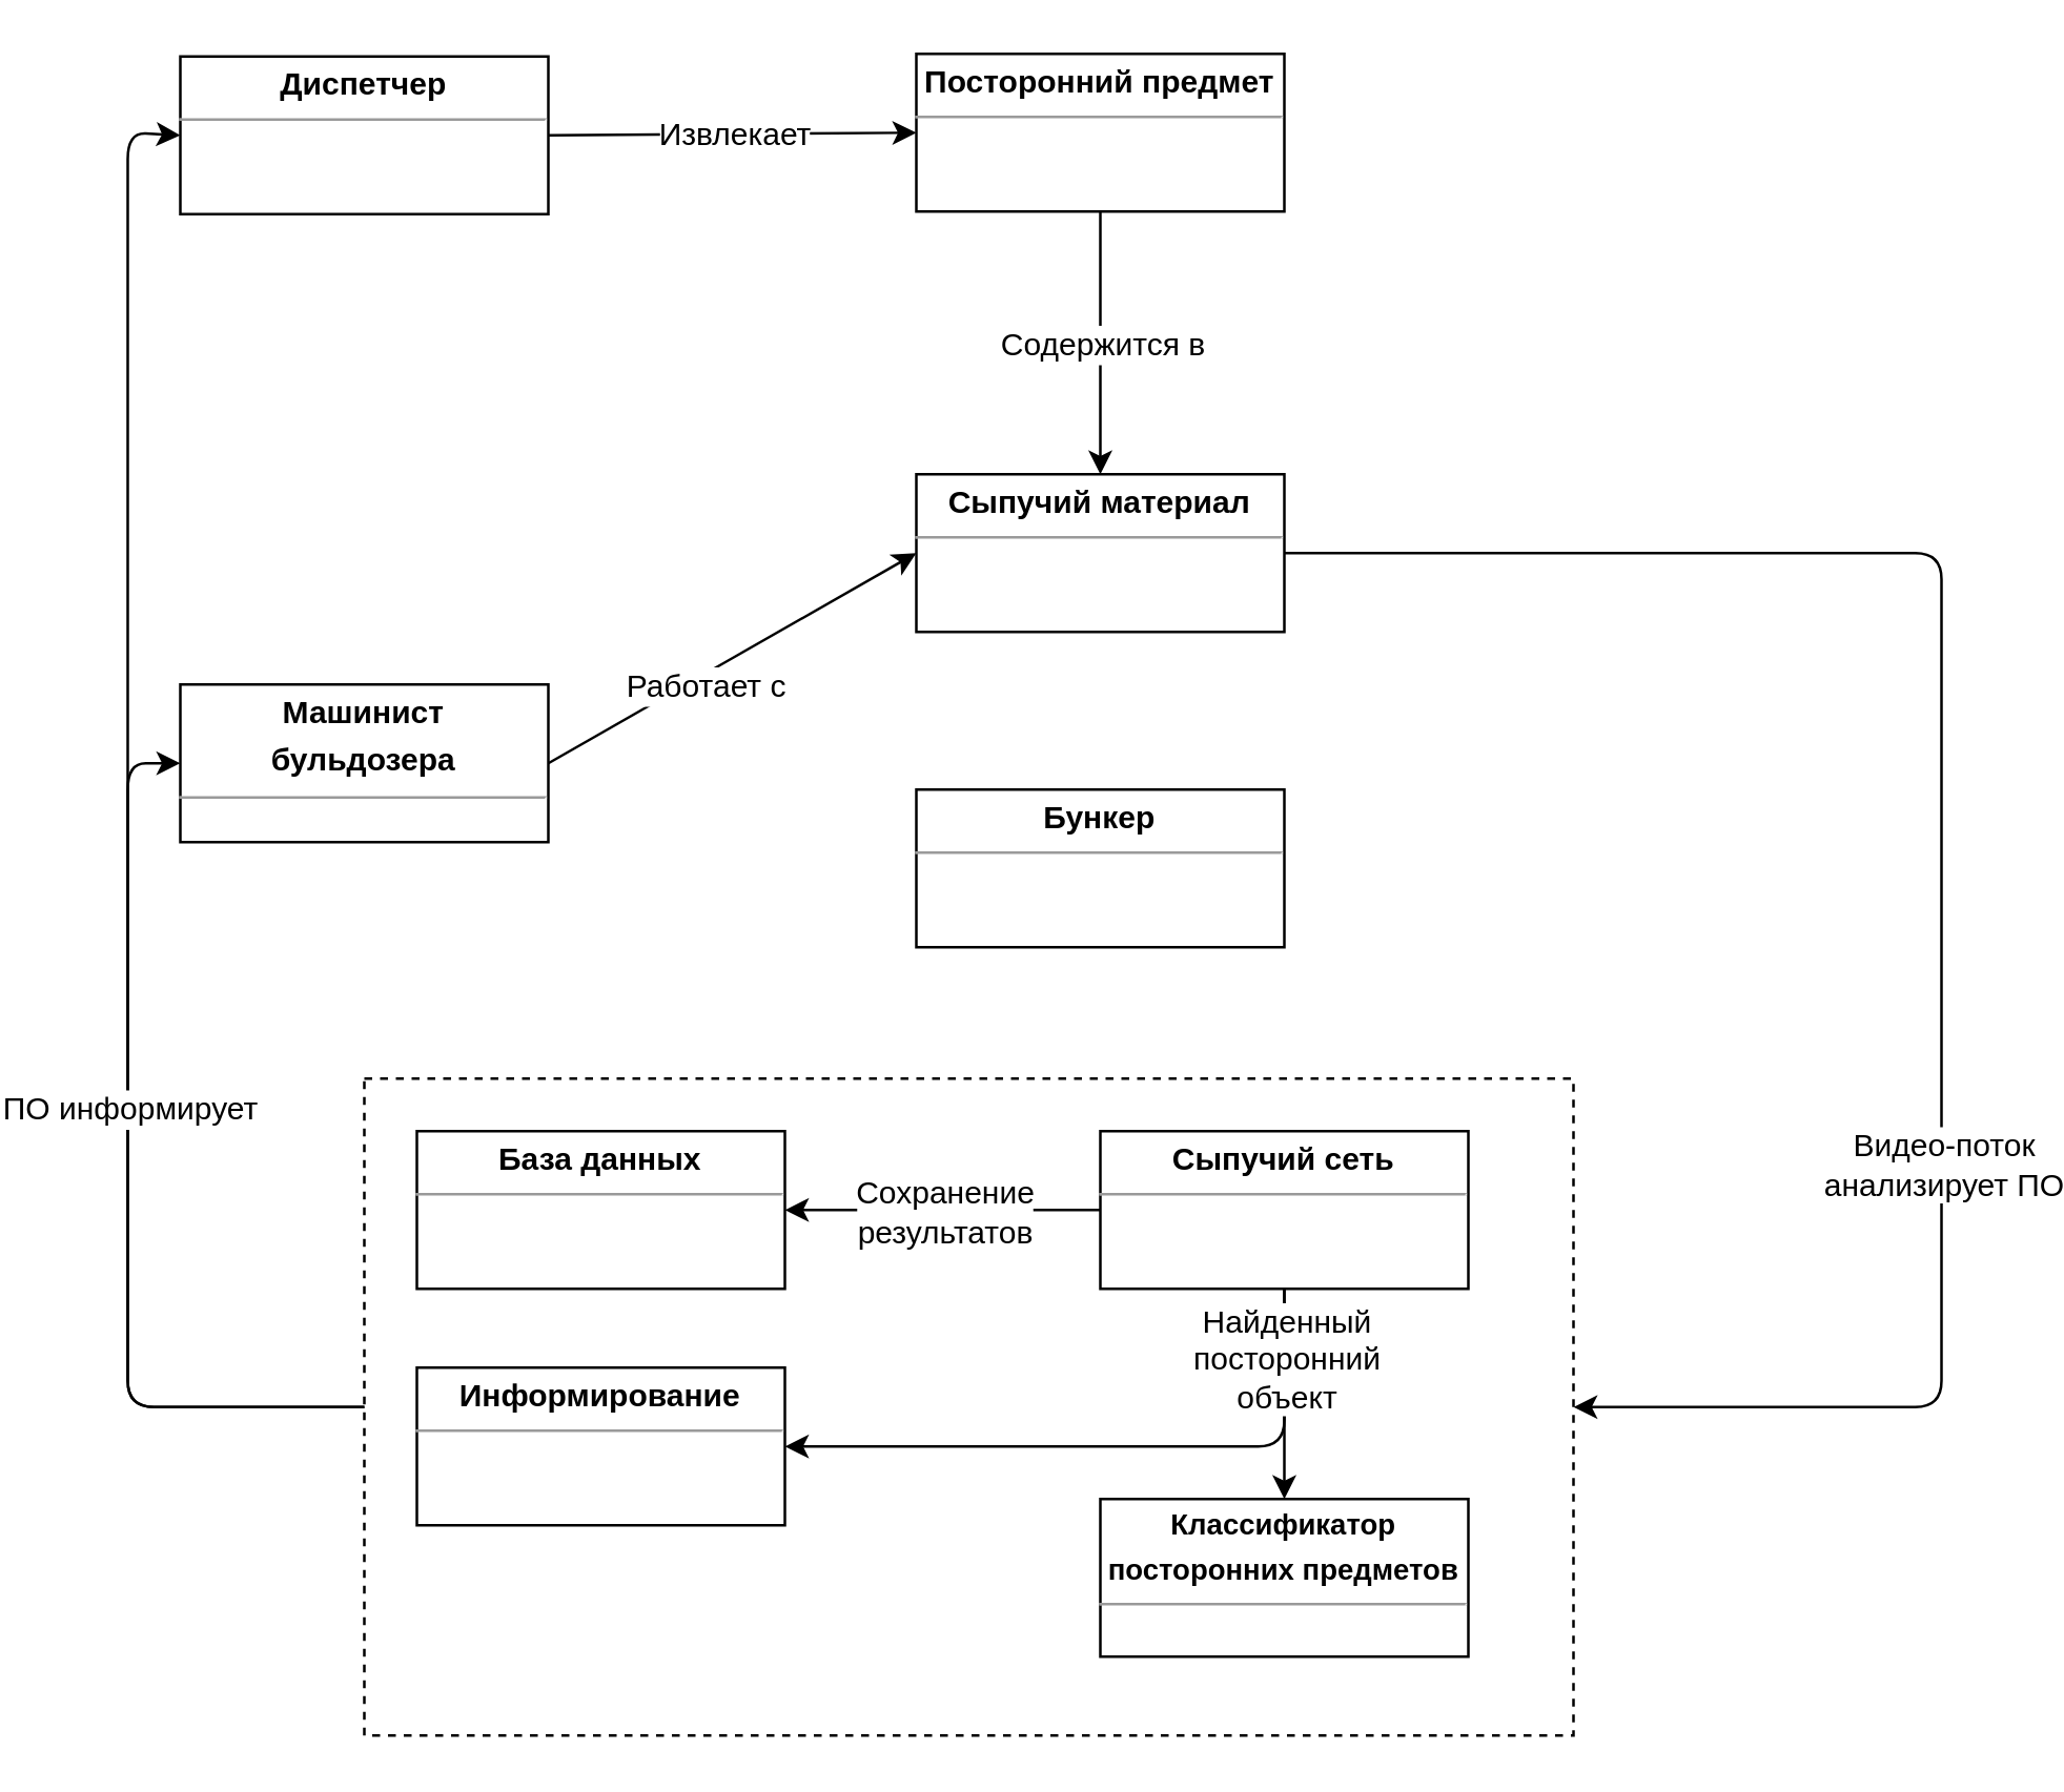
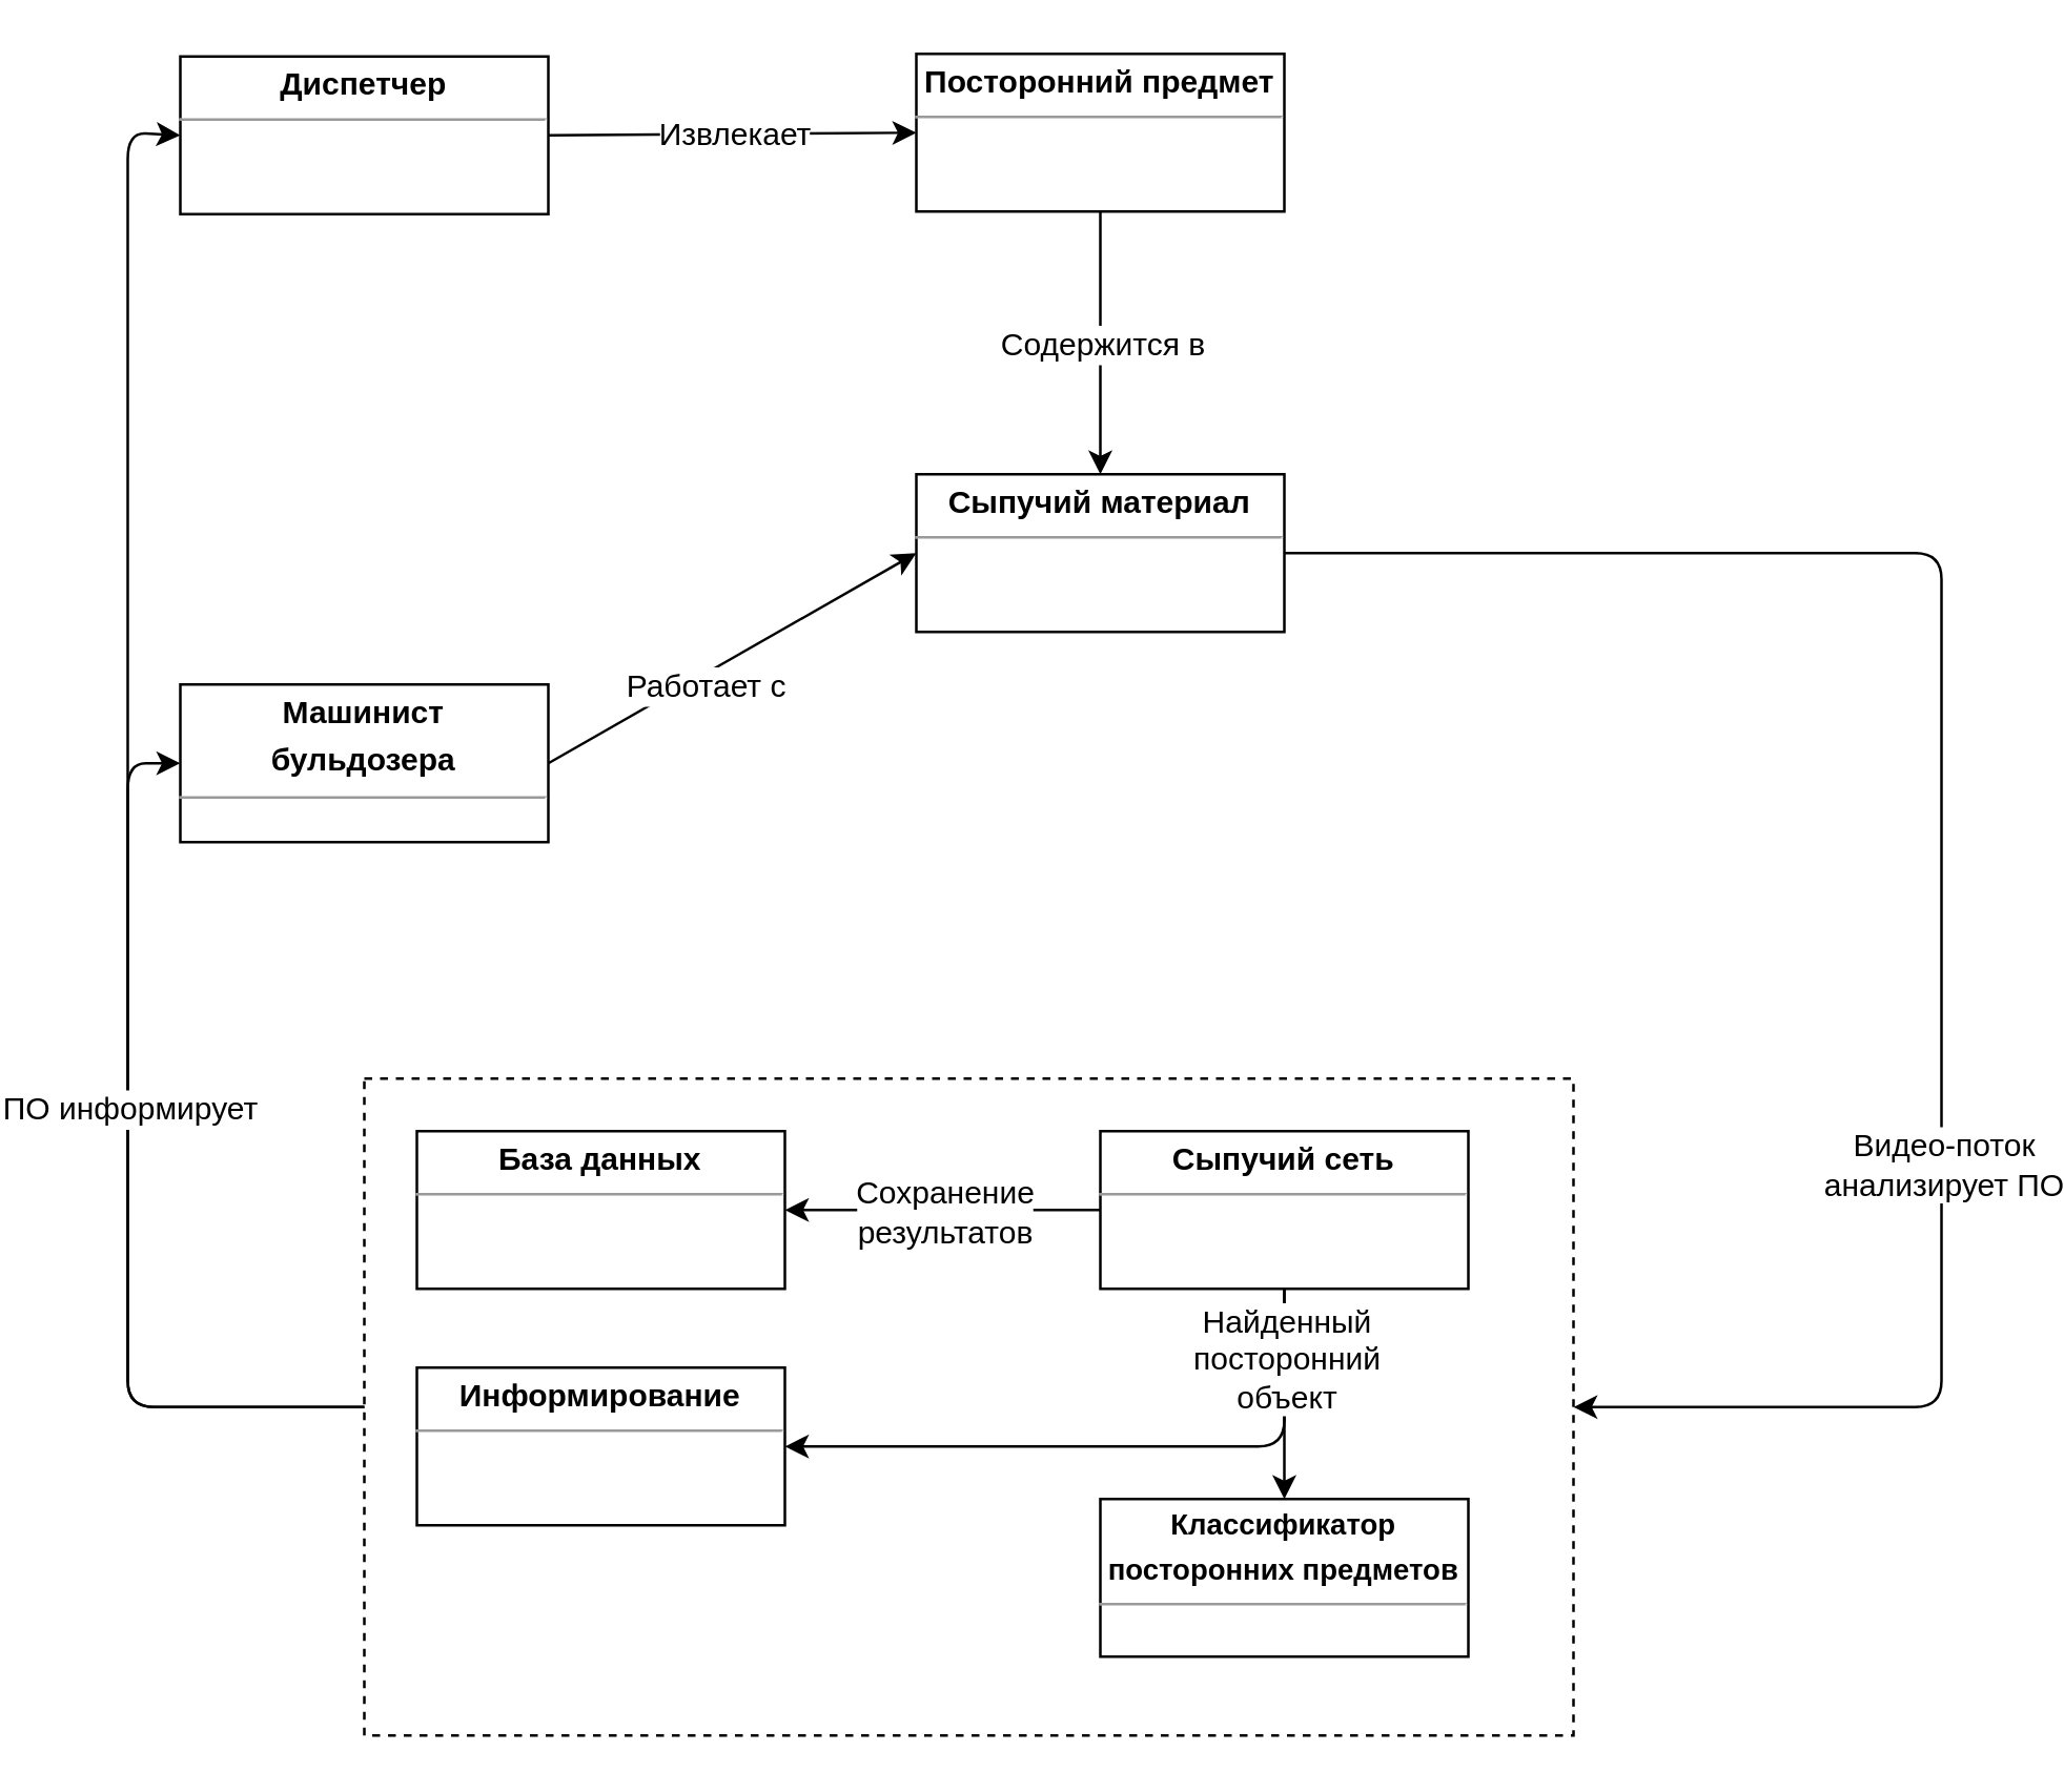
  <mxCell id="0" />
  <mxCell id="1" parent="0" />
  <mxCell id="2" value="&lt;p style=&quot;margin: 0px ; margin-top: 4px ; text-align: center&quot;&gt;&lt;b&gt;Диспетчер&lt;/b&gt;&lt;/p&gt;&lt;hr size=&quot;1&quot;&gt;&lt;div style=&quot;height: 2px&quot;&gt;&lt;/div&gt;" style="verticalAlign=top;align=left;overflow=fill;fontSize=12;fontFamily=Helvetica;html=1;" parent="1" vertex="1"><mxGeometry x="40" y="21" width="140" height="60" as="geometry" /></mxCell>
  <mxCell id="3" value="&lt;p style=&quot;margin: 0px ; margin-top: 4px ; text-align: center&quot;&gt;&lt;b&gt;Машинист&lt;/b&gt;&lt;/p&gt;&lt;p style=&quot;margin: 0px ; margin-top: 4px ; text-align: center&quot;&gt;&lt;b&gt;бульдозера&lt;/b&gt;&lt;/p&gt;&lt;hr size=&quot;1&quot;&gt;&lt;div style=&quot;height: 2px&quot;&gt;&lt;/div&gt;" style="verticalAlign=top;align=left;overflow=fill;fontSize=12;fontFamily=Helvetica;html=1;" parent="1" vertex="1"><mxGeometry x="40" y="260" width="140" height="60" as="geometry" /></mxCell>
- <mxCell id="4" value="&lt;p style=&quot;margin: 0px ; margin-top: 4px ; text-align: center&quot;&gt;&lt;b&gt;Бункер&lt;/b&gt;&lt;/p&gt;&lt;hr size=&quot;1&quot;&gt;&lt;div style=&quot;height: 2px&quot;&gt;&lt;/div&gt;" style="verticalAlign=top;align=left;overflow=fill;fontSize=12;fontFamily=Helvetica;html=1;" parent="1" vertex="1"><mxGeometry x="320" y="300" width="140" height="60" as="geometry" /></mxCell>
  <mxCell id="5" value="&lt;p style=&quot;margin: 0px ; margin-top: 4px ; text-align: center&quot;&gt;&lt;b&gt;Посторонний предмет&lt;/b&gt;&lt;/p&gt;&lt;hr size=&quot;1&quot;&gt;&lt;div style=&quot;height: 2px&quot;&gt;&lt;/div&gt;" style="verticalAlign=top;align=left;overflow=fill;fontSize=12;fontFamily=Helvetica;html=1;" parent="1" vertex="1"><mxGeometry x="320" y="20" width="140" height="60" as="geometry" /></mxCell>
  <mxCell id="6" value="&lt;p style=&quot;margin: 0px ; margin-top: 4px ; text-align: center&quot;&gt;&lt;b&gt;Сыпучий материал&lt;/b&gt;&lt;/p&gt;&lt;hr size=&quot;1&quot;&gt;&lt;div style=&quot;height: 2px&quot;&gt;&lt;/div&gt;" style="verticalAlign=top;align=left;overflow=fill;fontSize=12;fontFamily=Helvetica;html=1;" parent="1" vertex="1"><mxGeometry x="320" y="180" width="140" height="60" as="geometry" /></mxCell>
  <mxCell id="7" value="" style="endArrow=classic;html=1;exitX=0.5;exitY=1;exitDx=0;exitDy=0;entryX=0.5;entryY=0;entryDx=0;entryDy=0;" parent="1" source="5" target="6" edge="1"><mxGeometry width="50" height="50" relative="1" as="geometry"><mxPoint x="470" y="190" as="sourcePoint" /><mxPoint x="520" y="140" as="targetPoint" /></mxGeometry></mxCell>
  <mxCell id="8" value="Содержится в" style="text;html=1;resizable=0;points=[];align=center;verticalAlign=middle;labelBackgroundColor=#ffffff;" parent="7" vertex="1" connectable="0"><mxGeometry x="0.31" y="4" relative="1" as="geometry"><mxPoint x="-4" y="-16" as="offset" /></mxGeometry></mxCell>
  <mxCell id="9" value="" style="endArrow=classic;html=1;exitX=1;exitY=0.5;exitDx=0;exitDy=0;entryX=0;entryY=0.5;entryDx=0;entryDy=0;" parent="1" source="3" target="6" edge="1"><mxGeometry width="50" height="50" relative="1" as="geometry"><mxPoint x="300" y="130" as="sourcePoint" /><mxPoint x="350" y="80" as="targetPoint" /></mxGeometry></mxCell>
  <mxCell id="10" value="Работает с" style="text;html=1;resizable=0;points=[];align=center;verticalAlign=middle;labelBackgroundColor=#ffffff;" parent="9" vertex="1" connectable="0"><mxGeometry x="-0.263" y="-1" relative="1" as="geometry"><mxPoint x="8" y="-1" as="offset" /></mxGeometry></mxCell>
  <mxCell id="11" value="" style="endArrow=classic;html=1;exitX=1;exitY=0.5;exitDx=0;exitDy=0;entryX=0;entryY=0.5;entryDx=0;entryDy=0;" parent="1" source="2" target="5" edge="1"><mxGeometry width="50" height="50" relative="1" as="geometry"><mxPoint x="240" y="100" as="sourcePoint" /><mxPoint x="290" y="50" as="targetPoint" /></mxGeometry></mxCell>
  <mxCell id="12" value="Извлекает" style="text;html=1;resizable=0;points=[];align=center;verticalAlign=middle;labelBackgroundColor=#ffffff;" parent="11" vertex="1" connectable="0"><mxGeometry x="-0.175" y="-3" relative="1" as="geometry"><mxPoint x="12" y="-3" as="offset" /></mxGeometry></mxCell>
  <mxCell id="13" value="" style="rounded=0;whiteSpace=wrap;html=1;dashed=1;" parent="1" vertex="1"><mxGeometry x="110" y="410" width="460" height="250" as="geometry" /></mxCell>
  <mxCell id="14" value="&lt;p style=&quot;margin: 0px ; margin-top: 4px ; text-align: center&quot;&gt;&lt;b&gt;База данных&lt;/b&gt;&lt;/p&gt;&lt;hr size=&quot;1&quot;&gt;&lt;div style=&quot;height: 2px&quot;&gt;&lt;/div&gt;" style="verticalAlign=top;align=left;overflow=fill;fontSize=12;fontFamily=Helvetica;html=1;" parent="1" vertex="1"><mxGeometry x="130" y="430" width="140" height="60" as="geometry" /></mxCell>
  <mxCell id="15" value="&lt;p style=&quot;margin: 0px ; margin-top: 4px ; text-align: center&quot;&gt;&lt;b&gt;Сыпучий сеть&lt;/b&gt;&lt;/p&gt;&lt;hr size=&quot;1&quot;&gt;&lt;div style=&quot;height: 2px&quot;&gt;&lt;/div&gt;" style="verticalAlign=top;align=left;overflow=fill;fontSize=12;fontFamily=Helvetica;html=1;" parent="1" vertex="1"><mxGeometry x="390" y="430" width="140" height="60" as="geometry" /></mxCell>
  <mxCell id="16" value="&lt;p style=&quot;margin: 4px 0px 0px ; text-align: center ; font-size: 11px&quot;&gt;&lt;b&gt;&lt;font style=&quot;font-size: 11px&quot;&gt;Классификатор&lt;/font&gt;&lt;/b&gt;&lt;/p&gt;&lt;p style=&quot;margin: 4px 0px 0px ; text-align: center ; font-size: 11px&quot;&gt;&lt;b&gt;&lt;font style=&quot;font-size: 11px&quot;&gt;посторонних&amp;nbsp;&lt;/font&gt;&lt;/b&gt;&lt;b&gt;предметов&lt;/b&gt;&lt;/p&gt;&lt;hr size=&quot;1&quot; style=&quot;font-size: 11px&quot;&gt;&lt;div style=&quot;height: 2px ; font-size: 11px&quot;&gt;&lt;/div&gt;" style="verticalAlign=top;align=left;overflow=fill;fontSize=12;fontFamily=Helvetica;html=1;" parent="1" vertex="1"><mxGeometry x="390" y="570" width="140" height="60" as="geometry" /></mxCell>
  <mxCell id="17" value="&lt;p style=&quot;margin: 0px ; margin-top: 4px ; text-align: center&quot;&gt;&lt;b&gt;Информирование&lt;/b&gt;&lt;/p&gt;&lt;hr size=&quot;1&quot;&gt;&lt;div style=&quot;height: 2px&quot;&gt;&lt;/div&gt;" style="verticalAlign=top;align=left;overflow=fill;fontSize=12;fontFamily=Helvetica;html=1;" parent="1" vertex="1"><mxGeometry x="130" y="520" width="140" height="60" as="geometry" /></mxCell>
  <mxCell id="18" value="" style="endArrow=classic;html=1;exitX=0;exitY=0.5;exitDx=0;exitDy=0;entryX=1;entryY=0.5;entryDx=0;entryDy=0;" parent="1" source="15" target="14" edge="1"><mxGeometry width="50" height="50" relative="1" as="geometry"><mxPoint x="40" y="580" as="sourcePoint" /><mxPoint x="90" y="530" as="targetPoint" /></mxGeometry></mxCell>
  <mxCell id="19" value="Сохранение&lt;br&gt;результатов" style="text;html=1;resizable=0;points=[];align=center;verticalAlign=middle;labelBackgroundColor=#ffffff;" parent="18" vertex="1" connectable="0"><mxGeometry x="0.17" y="-2" relative="1" as="geometry"><mxPoint x="10" y="2" as="offset" /></mxGeometry></mxCell>
  <mxCell id="20" value="" style="endArrow=classic;html=1;entryX=1;entryY=0.5;entryDx=0;entryDy=0;exitX=0.5;exitY=1;exitDx=0;exitDy=0;" parent="1" source="15" target="17" edge="1"><mxGeometry width="50" height="50" relative="1" as="geometry"><mxPoint x="310" y="580" as="sourcePoint" /><mxPoint x="360" y="530" as="targetPoint" /><Array as="points"><mxPoint x="460" y="550" /><mxPoint x="340" y="550" /></Array></mxGeometry></mxCell>
  <mxCell id="21" value="" style="endArrow=classic;html=1;exitX=1;exitY=0.5;exitDx=0;exitDy=0;entryX=1;entryY=0.5;entryDx=0;entryDy=0;" parent="1" source="6" target="13" edge="1"><mxGeometry width="50" height="50" relative="1" as="geometry"><mxPoint x="570" y="270" as="sourcePoint" /><mxPoint x="620" y="220" as="targetPoint" /><Array as="points"><mxPoint x="710" y="210" /><mxPoint x="710" y="535" /></Array></mxGeometry></mxCell>
  <mxCell id="22" value="Видео-поток&lt;br&gt;анализирует ПО" style="text;html=1;resizable=0;points=[];align=center;verticalAlign=middle;labelBackgroundColor=#ffffff;" parent="21" vertex="1" connectable="0"><mxGeometry x="0.348" relative="1" as="geometry"><mxPoint as="offset" /></mxGeometry></mxCell>
  <mxCell id="23" value="" style="endArrow=classic;html=1;exitX=0;exitY=0.5;exitDx=0;exitDy=0;entryX=0;entryY=0.5;entryDx=0;entryDy=0;" parent="1" source="13" target="3" edge="1"><mxGeometry width="50" height="50" relative="1" as="geometry"><mxPoint x="80" y="530" as="sourcePoint" /><mxPoint x="130" y="480" as="targetPoint" /><Array as="points"><mxPoint x="20" y="535" /><mxPoint x="20" y="290" /></Array></mxGeometry></mxCell>
  <mxCell id="24" value="" style="endArrow=classic;html=1;exitX=0;exitY=0.5;exitDx=0;exitDy=0;entryX=0;entryY=0.5;entryDx=0;entryDy=0;" parent="1" source="13" target="2" edge="1"><mxGeometry width="50" height="50" relative="1" as="geometry"><mxPoint x="120" y="510" as="sourcePoint" /><mxPoint x="30" y="110" as="targetPoint" /><Array as="points"><mxPoint x="20" y="535" /><mxPoint x="20" y="50" /></Array></mxGeometry></mxCell>
  <mxCell id="25" value="ПО информирует" style="text;html=1;resizable=0;points=[];align=center;verticalAlign=middle;labelBackgroundColor=#ffffff;" parent="24" vertex="1" connectable="0"><mxGeometry x="-0.315" relative="1" as="geometry"><mxPoint as="offset" /></mxGeometry></mxCell>
  <mxCell id="26" value="" style="endArrow=classic;html=1;entryX=0.5;entryY=0;entryDx=0;entryDy=0;exitX=0.5;exitY=1;exitDx=0;exitDy=0;" parent="1" source="15" target="16" edge="1"><mxGeometry width="50" height="50" relative="1" as="geometry"><mxPoint x="470" y="500" as="sourcePoint" /><mxPoint x="280" y="614" as="targetPoint" /><Array as="points" /></mxGeometry></mxCell>
  <mxCell id="27" value="Найденный&lt;br&gt;посторонний&lt;br&gt;объект" style="text;html=1;resizable=0;points=[];align=center;verticalAlign=middle;labelBackgroundColor=#ffffff;" parent="26" vertex="1" connectable="0"><mxGeometry x="-0.505" relative="1" as="geometry"><mxPoint y="6" as="offset" /></mxGeometry></mxCell>
